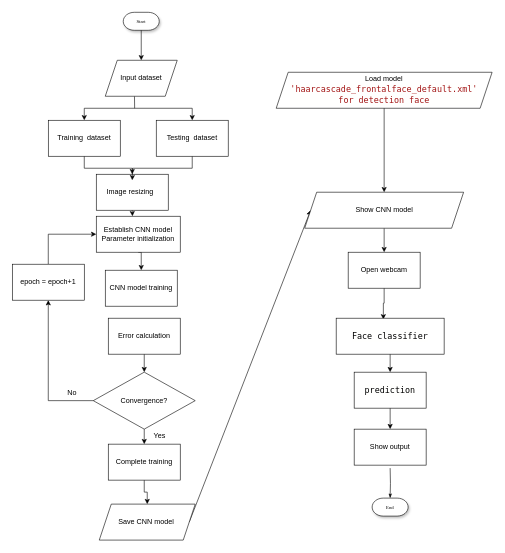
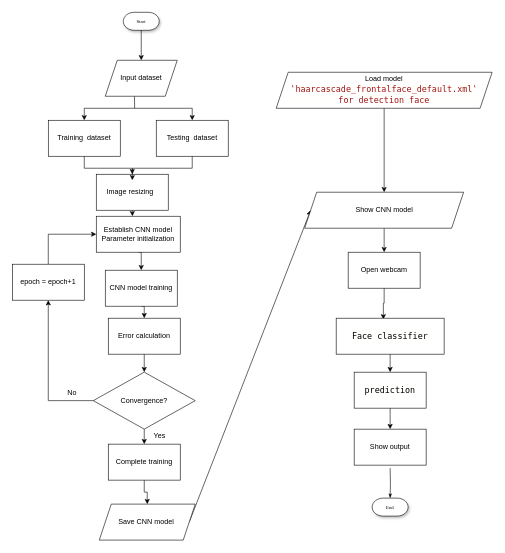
  <mxCell id="0" />
  <mxCell id="1" parent="0" />
  <mxCell id="2" style="edgeStyle=orthogonalEdgeStyle;rounded=0;html=1;labelBackgroundColor=none;startSize=5;endArrow=classicThin;endFill=1;endSize=5;jettySize=auto;orthogonalLoop=1;strokeWidth=1;fontFamily=Verdana;fontSize=8" parent="1" target="3" edge="1"><mxGeometry relative="1" as="geometry"><mxPoint x="650" y="780" as="sourcePoint" /></mxGeometry></mxCell>
  <mxCell id="3" value="End" style="strokeWidth=1;html=1;shape=mxgraph.flowchart.terminator;whiteSpace=wrap;rounded=0;shadow=1;labelBackgroundColor=none;fontFamily=Verdana;fontSize=8;align=center;" parent="1" vertex="1"><mxGeometry x="620" y="830" width="60" height="30" as="geometry" /></mxCell>
  <mxCell id="4" value="Input dataset" style="shape=parallelogram;perimeter=parallelogramPerimeter;whiteSpace=wrap;html=1;fixedSize=1;" vertex="1" parent="1"><mxGeometry x="175" y="100" width="120" height="60" as="geometry" /></mxCell>
  <mxCell id="5" style="edgeStyle=orthogonalEdgeStyle;rounded=0;orthogonalLoop=1;jettySize=auto;html=1;exitX=0.5;exitY=1;exitDx=0;exitDy=0;entryX=0.431;entryY=0;entryDx=0;entryDy=0;entryPerimeter=0;" edge="1" parent="1" source="6" target="13"><mxGeometry relative="1" as="geometry" /></mxCell>
  <mxCell id="6" value="Image resizing &amp;nbsp;" style="rounded=0;whiteSpace=wrap;html=1;" vertex="1" parent="1"><mxGeometry x="160" y="290" width="120" height="60" as="geometry" /></mxCell>
  <mxCell id="7" style="edgeStyle=orthogonalEdgeStyle;rounded=0;orthogonalLoop=1;jettySize=auto;html=1;exitX=0.5;exitY=1;exitDx=0;exitDy=0;entryX=0.5;entryY=0;entryDx=0;entryDy=0;" edge="1" parent="1" source="8" target="6"><mxGeometry relative="1" as="geometry" /></mxCell>
  <mxCell id="8" value="Training &amp;nbsp;dataset" style="rounded=0;whiteSpace=wrap;html=1;" vertex="1" parent="1"><mxGeometry x="80" y="200" width="120" height="60" as="geometry" /></mxCell>
  <mxCell id="9" style="edgeStyle=orthogonalEdgeStyle;rounded=0;orthogonalLoop=1;jettySize=auto;html=1;exitX=0.5;exitY=1;exitDx=0;exitDy=0;" edge="1" parent="1" source="10"><mxGeometry relative="1" as="geometry"><mxPoint x="220" y="300" as="targetPoint" /></mxGeometry></mxCell>
  <mxCell id="10" value="Testing &amp;nbsp;dataset" style="rounded=0;whiteSpace=wrap;html=1;" vertex="1" parent="1"><mxGeometry x="260" y="200" width="120" height="60" as="geometry" /></mxCell>
  <mxCell id="11" value="Start" style="strokeWidth=1;html=1;shape=mxgraph.flowchart.terminator;whiteSpace=wrap;rounded=0;shadow=1;labelBackgroundColor=none;fontFamily=Verdana;fontSize=8;align=center;" vertex="1" parent="1"><mxGeometry x="205" y="20" width="60" height="30" as="geometry" /></mxCell>
  <mxCell id="12" style="edgeStyle=orthogonalEdgeStyle;rounded=0;orthogonalLoop=1;jettySize=auto;html=1;exitX=0.5;exitY=1;exitDx=0;exitDy=0;entryX=0.5;entryY=0;entryDx=0;entryDy=0;" edge="1" parent="1" source="13" target="15"><mxGeometry relative="1" as="geometry" /></mxCell>
  <mxCell id="13" value="Establish CNN model&lt;br&gt;Parameter initialization" style="rounded=0;whiteSpace=wrap;html=1;" vertex="1" parent="1"><mxGeometry x="160" y="360" width="140" height="60" as="geometry" /></mxCell>
+ <mxCell id="14" style="edgeStyle=orthogonalEdgeStyle;rounded=0;orthogonalLoop=1;jettySize=auto;html=1;exitX=0.5;exitY=1;exitDx=0;exitDy=0;entryX=0.5;entryY=0;entryDx=0;entryDy=0;" edge="1" parent="1" source="15" target="17"><mxGeometry relative="1" as="geometry" /></mxCell>
  <mxCell id="15" value="CNN model training" style="rounded=0;whiteSpace=wrap;html=1;" vertex="1" parent="1"><mxGeometry x="175" y="450" width="120" height="60" as="geometry" /></mxCell>
  <mxCell id="16" style="edgeStyle=orthogonalEdgeStyle;rounded=0;orthogonalLoop=1;jettySize=auto;html=1;exitX=0.5;exitY=1;exitDx=0;exitDy=0;entryX=0;entryY=0.5;entryDx=0;entryDy=0;" edge="1" parent="1" source="17" target="20"><mxGeometry relative="1" as="geometry" /></mxCell>
  <mxCell id="17" value="Error calculation" style="rounded=0;whiteSpace=wrap;html=1;" vertex="1" parent="1"><mxGeometry x="180" y="530" width="120" height="60" as="geometry" /></mxCell>
  <mxCell id="18" style="edgeStyle=orthogonalEdgeStyle;rounded=0;orthogonalLoop=1;jettySize=auto;html=1;exitX=0.5;exitY=1;exitDx=0;exitDy=0;entryX=0.5;entryY=1;entryDx=0;entryDy=0;" edge="1" parent="1" source="20" target="22"><mxGeometry relative="1" as="geometry" /></mxCell>
  <mxCell id="19" style="edgeStyle=orthogonalEdgeStyle;rounded=0;orthogonalLoop=1;jettySize=auto;html=1;exitX=1;exitY=0.5;exitDx=0;exitDy=0;entryX=0.5;entryY=0;entryDx=0;entryDy=0;" edge="1" parent="1" source="20" target="24"><mxGeometry relative="1" as="geometry" /></mxCell>
  <mxCell id="20" value="Convergence?" style="rhombus;whiteSpace=wrap;html=1;direction=south;" vertex="1" parent="1"><mxGeometry x="155" y="620" width="170" height="95" as="geometry" /></mxCell>
  <mxCell id="21" style="edgeStyle=orthogonalEdgeStyle;rounded=0;orthogonalLoop=1;jettySize=auto;html=1;exitX=0.5;exitY=0;exitDx=0;exitDy=0;entryX=0;entryY=0.5;entryDx=0;entryDy=0;" edge="1" parent="1" source="22" target="13"><mxGeometry relative="1" as="geometry" /></mxCell>
  <mxCell id="22" value="epoch = epoch+1" style="rounded=0;whiteSpace=wrap;html=1;" vertex="1" parent="1"><mxGeometry x="20" y="440" width="120" height="60" as="geometry" /></mxCell>
  <mxCell id="23" style="edgeStyle=orthogonalEdgeStyle;rounded=0;orthogonalLoop=1;jettySize=auto;html=1;exitX=0.5;exitY=1;exitDx=0;exitDy=0;entryX=0.5;entryY=0;entryDx=0;entryDy=0;" edge="1" parent="1" source="24" target="28"><mxGeometry relative="1" as="geometry" /></mxCell>
  <mxCell id="24" value="Complete training" style="rounded=0;whiteSpace=wrap;html=1;" vertex="1" parent="1"><mxGeometry x="180" y="740" width="120" height="60" as="geometry" /></mxCell>
  <mxCell id="25" value="Load model&lt;br&gt;&lt;div style=&quot;background-color: rgb(255 , 255 , 254) ; font-family: monospace , &amp;#34;menlo&amp;#34; , &amp;#34;monaco&amp;#34; , &amp;#34;courier new&amp;#34; , monospace ; font-size: 14px ; line-height: 19px&quot;&gt;&lt;span style=&quot;color: rgb(163 , 21 , 21)&quot;&gt;'haarcascade_frontalface_default.xml'&lt;/span&gt;&lt;/div&gt;&lt;div style=&quot;background-color: rgb(255 , 255 , 254) ; font-family: monospace , &amp;#34;menlo&amp;#34; , &amp;#34;monaco&amp;#34; , &amp;#34;courier new&amp;#34; , monospace ; font-size: 14px ; line-height: 19px&quot;&gt;&lt;span style=&quot;color: rgb(163 , 21 , 21)&quot;&gt;for&amp;nbsp;&lt;/span&gt;&lt;span style=&quot;color: rgb(163 , 21 , 21)&quot;&gt;detection face&lt;/span&gt;&lt;/div&gt;" style="shape=parallelogram;perimeter=parallelogramPerimeter;whiteSpace=wrap;html=1;fixedSize=1;" vertex="1" parent="1"><mxGeometry x="460" y="120" width="360" height="60" as="geometry" /></mxCell>
  <mxCell id="26" value="" style="endArrow=classic;html=1;rounded=0;exitX=1;exitY=0.5;exitDx=0;exitDy=0;entryX=0;entryY=0.5;entryDx=0;entryDy=0;" edge="1" parent="1" source="28" target="30"><mxGeometry width="50" height="50" relative="1" as="geometry"><mxPoint x="430" y="550" as="sourcePoint" /><mxPoint x="560" y="390" as="targetPoint" /></mxGeometry></mxCell>
  <mxCell id="27" value="" style="endArrow=classic;html=1;rounded=0;exitX=0.5;exitY=1;exitDx=0;exitDy=0;entryX=0.5;entryY=0;entryDx=0;entryDy=0;" edge="1" parent="1" source="25" target="30"><mxGeometry width="50" height="50" relative="1" as="geometry"><mxPoint x="430" y="230" as="sourcePoint" /><mxPoint x="625" y="365" as="targetPoint" /></mxGeometry></mxCell>
  <mxCell id="28" value="&lt;span&gt;Save CNN model&amp;nbsp;&lt;/span&gt;" style="shape=parallelogram;perimeter=parallelogramPerimeter;whiteSpace=wrap;html=1;fixedSize=1;" vertex="1" parent="1"><mxGeometry x="165" y="840" width="160" height="60" as="geometry" /></mxCell>
  <mxCell id="29" style="edgeStyle=orthogonalEdgeStyle;rounded=0;orthogonalLoop=1;jettySize=auto;html=1;exitX=0.5;exitY=1;exitDx=0;exitDy=0;entryX=0.5;entryY=0;entryDx=0;entryDy=0;" edge="1" parent="1" source="30" target="32"><mxGeometry relative="1" as="geometry" /></mxCell>
  <mxCell id="30" value="Show CNN model" style="shape=parallelogram;perimeter=parallelogramPerimeter;whiteSpace=wrap;html=1;fixedSize=1;" vertex="1" parent="1"><mxGeometry x="507.5" y="320" width="265" height="60" as="geometry" /></mxCell>
  <mxCell id="31" style="edgeStyle=orthogonalEdgeStyle;rounded=0;orthogonalLoop=1;jettySize=auto;html=1;exitX=0.5;exitY=1;exitDx=0;exitDy=0;entryX=0.437;entryY=0.033;entryDx=0;entryDy=0;entryPerimeter=0;" edge="1" parent="1" source="32" target="34"><mxGeometry relative="1" as="geometry" /></mxCell>
  <mxCell id="32" value="Open webcam" style="rounded=0;whiteSpace=wrap;html=1;" vertex="1" parent="1"><mxGeometry x="580" y="420" width="120" height="60" as="geometry" /></mxCell>
  <mxCell id="33" style="edgeStyle=orthogonalEdgeStyle;rounded=0;orthogonalLoop=1;jettySize=auto;html=1;exitX=0.5;exitY=1;exitDx=0;exitDy=0;entryX=0.5;entryY=0;entryDx=0;entryDy=0;" edge="1" parent="1" source="34" target="36"><mxGeometry relative="1" as="geometry" /></mxCell>
  <mxCell id="34" value="&lt;div style=&quot;background-color: rgb(255 , 255 , 254) ; font-family: monospace , &amp;#34;menlo&amp;#34; , &amp;#34;monaco&amp;#34; , &amp;#34;courier new&amp;#34; , monospace ; font-size: 14px ; line-height: 19px&quot;&gt;Face classifier&lt;/div&gt;" style="rounded=0;whiteSpace=wrap;html=1;" vertex="1" parent="1"><mxGeometry x="560" y="530" width="180" height="60" as="geometry" /></mxCell>
  <mxCell id="35" style="edgeStyle=orthogonalEdgeStyle;rounded=0;orthogonalLoop=1;jettySize=auto;html=1;exitX=0.5;exitY=1;exitDx=0;exitDy=0;entryX=0.5;entryY=0;entryDx=0;entryDy=0;" edge="1" parent="1" source="36" target="37"><mxGeometry relative="1" as="geometry" /></mxCell>
  <mxCell id="36" value="&lt;div style=&quot;background-color: rgb(255 , 255 , 254) ; font-family: monospace , &amp;#34;menlo&amp;#34; , &amp;#34;monaco&amp;#34; , &amp;#34;courier new&amp;#34; , monospace ; font-size: 14px ; line-height: 19px&quot;&gt;prediction&lt;/div&gt;" style="rounded=0;whiteSpace=wrap;html=1;" vertex="1" parent="1"><mxGeometry x="590" y="620" width="120" height="60" as="geometry" /></mxCell>
  <mxCell id="37" value="Show output" style="rounded=0;whiteSpace=wrap;html=1;" vertex="1" parent="1"><mxGeometry x="590" y="715" width="120" height="60" as="geometry" /></mxCell>
  <mxCell id="38" value="" style="endArrow=classic;html=1;rounded=0;exitX=0.5;exitY=1;exitDx=0;exitDy=0;exitPerimeter=0;entryX=0.5;entryY=0;entryDx=0;entryDy=0;" edge="1" parent="1" source="11" target="4"><mxGeometry width="50" height="50" relative="1" as="geometry"><mxPoint x="450" y="450" as="sourcePoint" /><mxPoint x="500" y="400" as="targetPoint" /></mxGeometry></mxCell>
  <mxCell id="39" value="" style="endArrow=none;html=1;rounded=0;exitX=0.406;exitY=1.006;exitDx=0;exitDy=0;exitPerimeter=0;" edge="1" parent="1" source="4"><mxGeometry width="50" height="50" relative="1" as="geometry"><mxPoint x="450" y="450" as="sourcePoint" /><mxPoint x="224" y="180" as="targetPoint" /></mxGeometry></mxCell>
  <mxCell id="40" value="" style="endArrow=none;html=1;rounded=0;" edge="1" parent="1"><mxGeometry width="50" height="50" relative="1" as="geometry"><mxPoint x="140" y="180" as="sourcePoint" /><mxPoint x="320" y="180" as="targetPoint" /></mxGeometry></mxCell>
  <mxCell id="41" value="" style="endArrow=classic;html=1;rounded=0;entryX=0.5;entryY=0;entryDx=0;entryDy=0;" edge="1" parent="1" target="8"><mxGeometry width="50" height="50" relative="1" as="geometry"><mxPoint x="140" y="180" as="sourcePoint" /><mxPoint x="500" y="400" as="targetPoint" /></mxGeometry></mxCell>
  <mxCell id="42" value="" style="endArrow=classic;html=1;rounded=0;entryX=0.5;entryY=0;entryDx=0;entryDy=0;" edge="1" parent="1" target="10"><mxGeometry width="50" height="50" relative="1" as="geometry"><mxPoint x="320" y="180" as="sourcePoint" /><mxPoint x="500" y="400" as="targetPoint" /></mxGeometry></mxCell>
  <mxCell id="43" value="No" style="text;html=1;strokeColor=none;fillColor=none;align=center;verticalAlign=middle;whiteSpace=wrap;rounded=0;" vertex="1" parent="1"><mxGeometry x="90" y="640" width="60" height="30" as="geometry" /></mxCell>
  <mxCell id="44" value="Yes" style="text;strokeColor=none;fillColor=none;align=left;verticalAlign=middle;spacingLeft=4;spacingRight=4;overflow=hidden;points=[[0,0.5],[1,0.5]];portConstraint=eastwest;rotatable=0;" vertex="1" parent="1"><mxGeometry x="250" y="710" width="80" height="30" as="geometry" /></mxCell>
